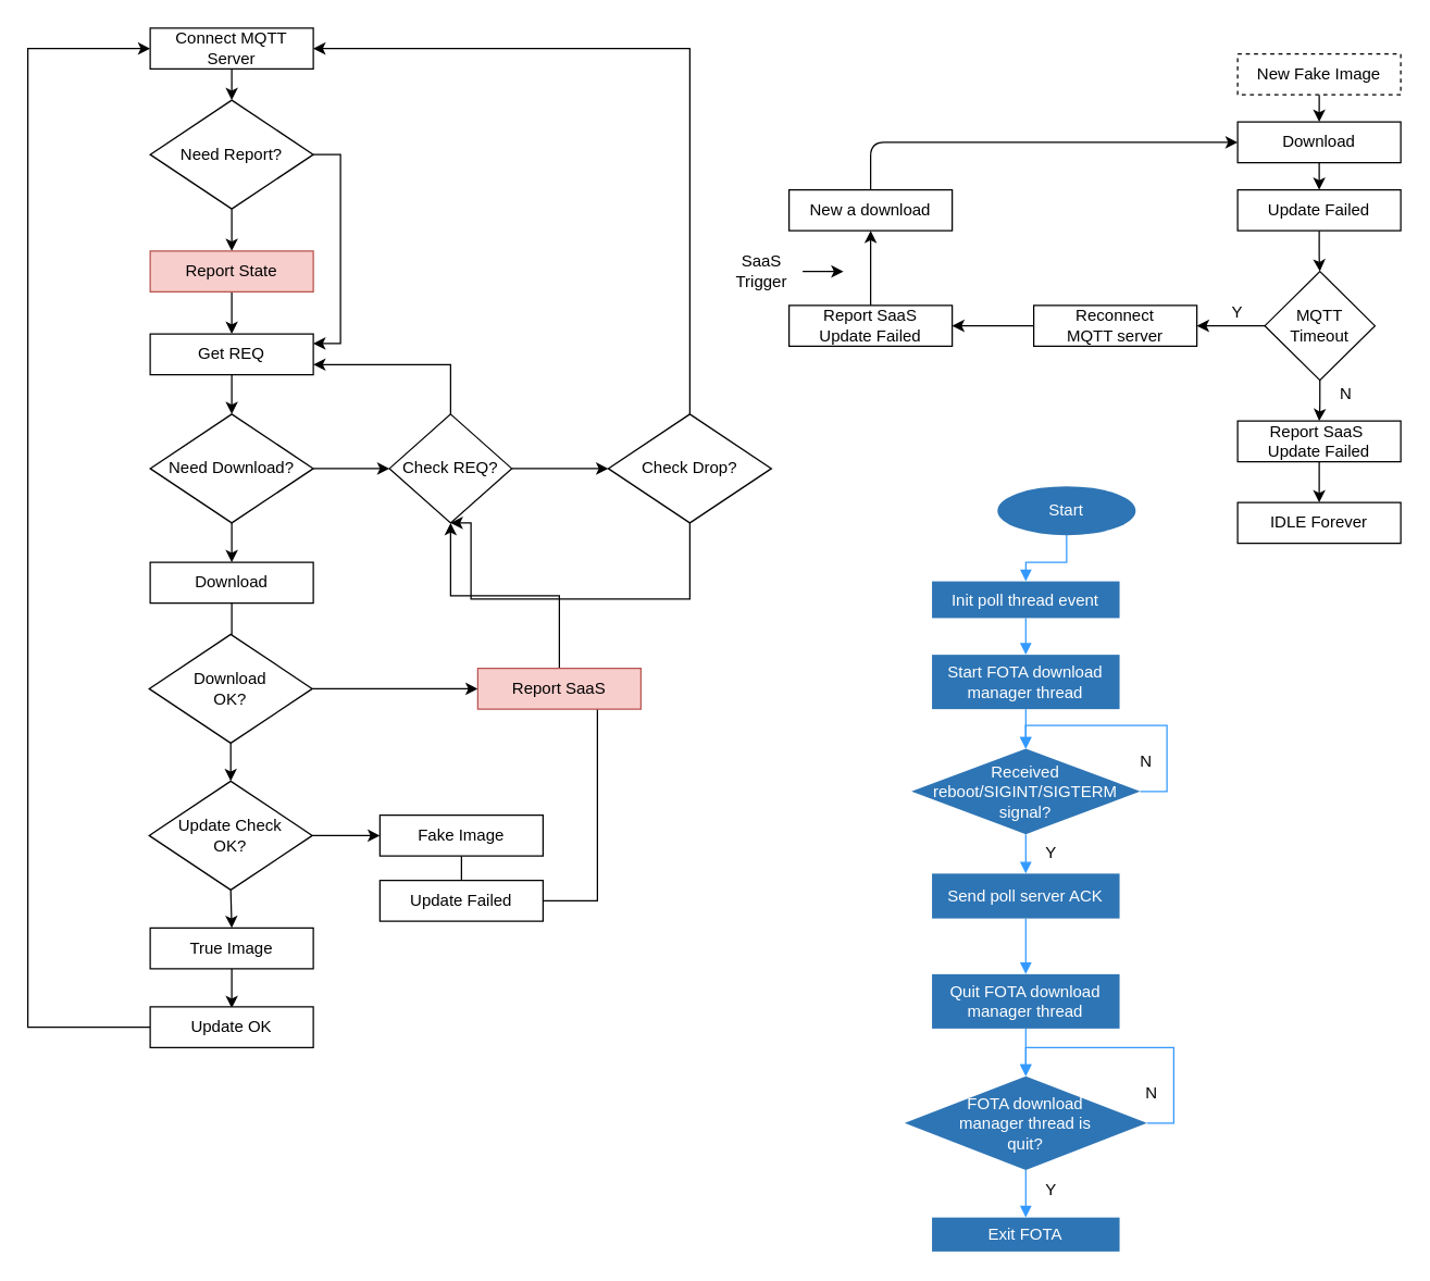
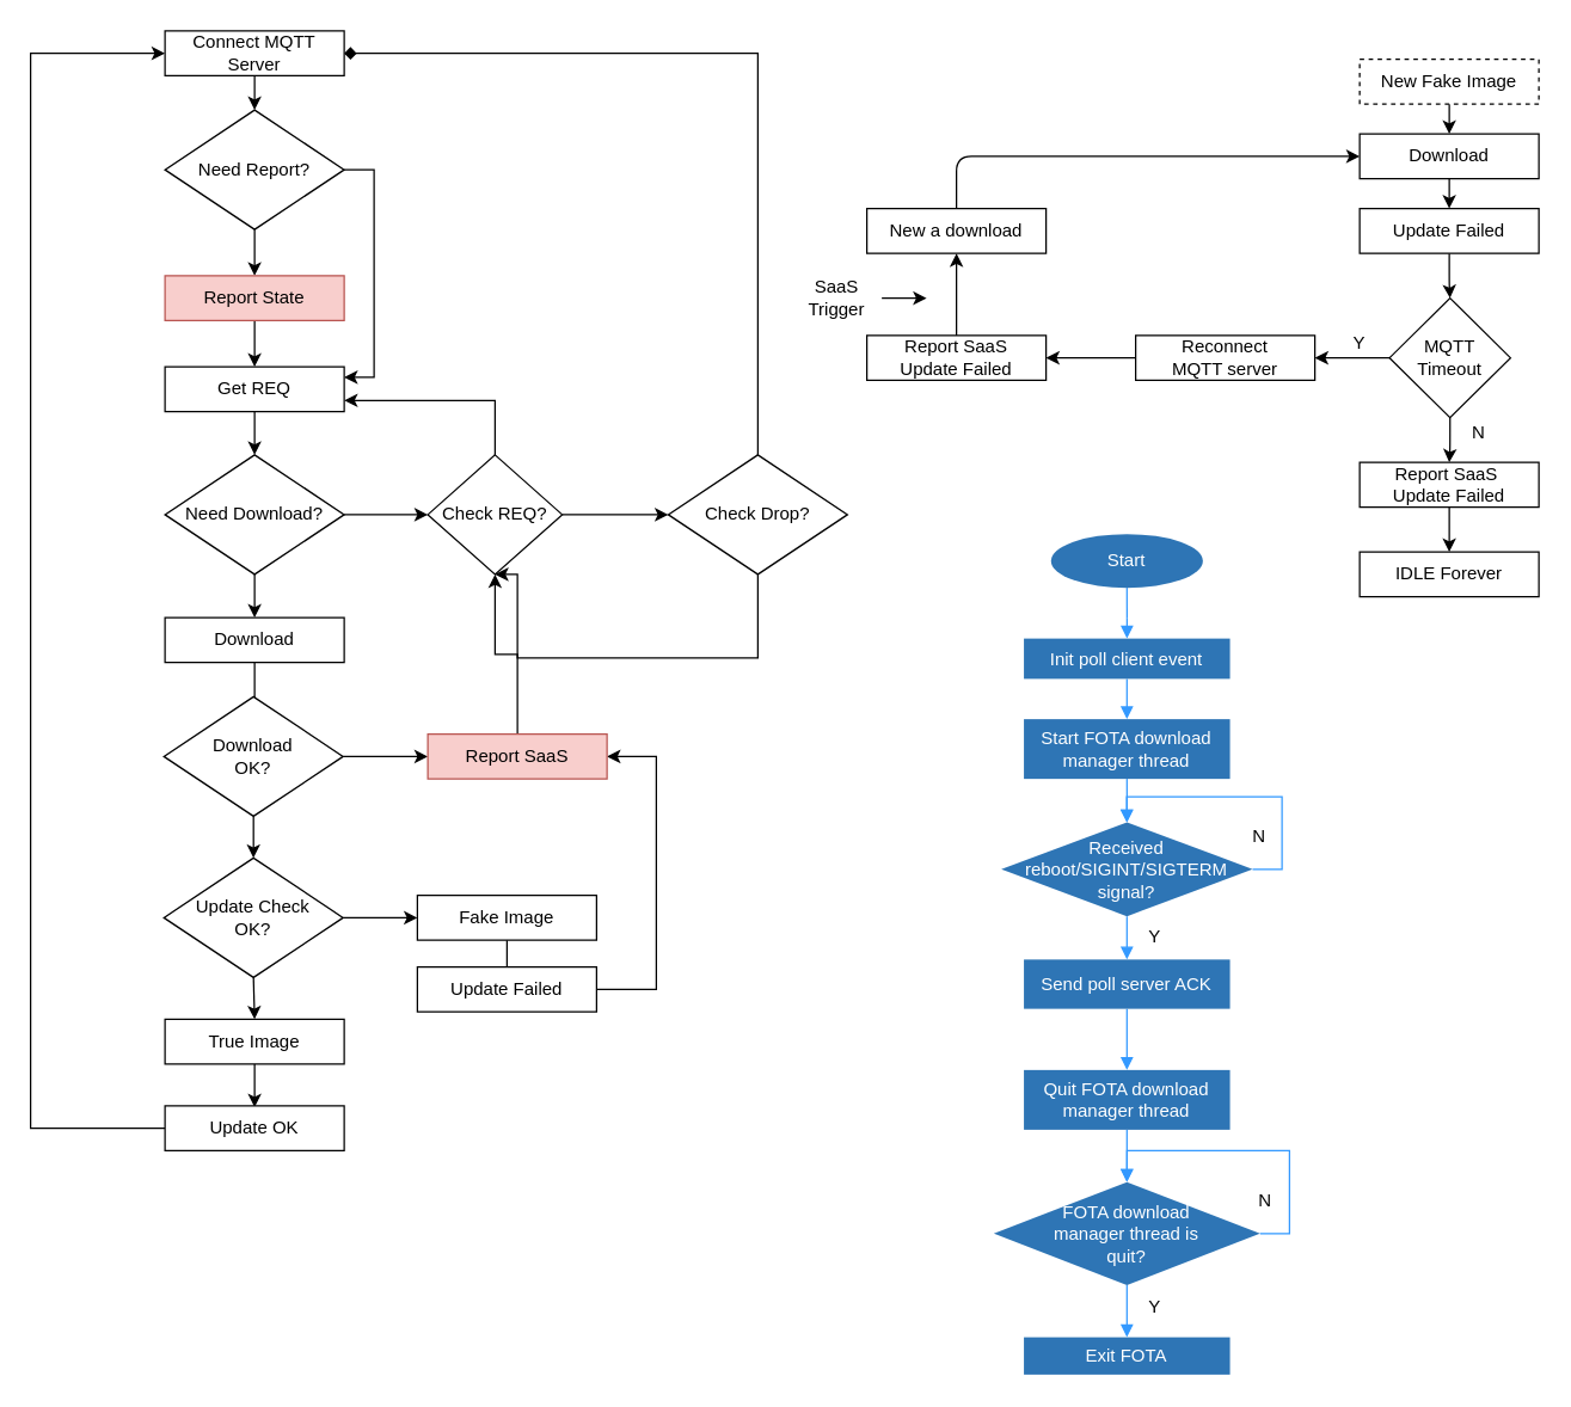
  <mxCell id="0" />
  <mxCell id="1" parent="0" />
  <mxCell id="2" value="" style="edgeStyle=orthogonalEdgeStyle;orthogonalLoop=1;jettySize=auto;html=1;" parent="1" source="3" target="5" edge="1"><mxGeometry relative="1" as="geometry" /></mxCell>
  <mxCell id="3" value="New Fake Image" style="whiteSpace=wrap;html=1;dashed=1;" parent="1" vertex="1"><mxGeometry x="910" y="39" width="120" height="30" as="geometry" /></mxCell>
  <mxCell id="4" value="" style="edgeStyle=orthogonalEdgeStyle;orthogonalLoop=1;jettySize=auto;html=1;" parent="1" source="5" target="7" edge="1"><mxGeometry relative="1" as="geometry" /></mxCell>
  <mxCell id="5" value="Download" style="whiteSpace=wrap;html=1;" parent="1" vertex="1"><mxGeometry x="910" y="89" width="120" height="30" as="geometry" /></mxCell>
  <mxCell id="6" value="" style="edgeStyle=orthogonalEdgeStyle;orthogonalLoop=1;jettySize=auto;html=1;" parent="1" source="7" target="10" edge="1"><mxGeometry relative="1" as="geometry" /></mxCell>
  <mxCell id="7" value="Update Failed" style="whiteSpace=wrap;html=1;" parent="1" vertex="1"><mxGeometry x="910" y="139" width="120" height="30" as="geometry" /></mxCell>
  <mxCell id="8" value="" style="edgeStyle=orthogonalEdgeStyle;orthogonalLoop=1;jettySize=auto;html=1;" parent="1" source="10" target="12" edge="1"><mxGeometry relative="1" as="geometry" /></mxCell>
  <mxCell id="9" value="" style="edgeStyle=orthogonalEdgeStyle;orthogonalLoop=1;jettySize=auto;html=1;" parent="1" source="10" target="16" edge="1"><mxGeometry relative="1" as="geometry" /></mxCell>
  <mxCell id="10" value="MQTT&lt;br&gt;Timeout" style="rhombus;whiteSpace=wrap;html=1;" parent="1" vertex="1"><mxGeometry x="930" y="199" width="81" height="80" as="geometry" /></mxCell>
  <mxCell id="11" value="" style="edgeStyle=orthogonalEdgeStyle;orthogonalLoop=1;jettySize=auto;html=1;" parent="1" source="12" target="14" edge="1"><mxGeometry relative="1" as="geometry" /></mxCell>
  <mxCell id="12" value="Reconnect&lt;br&gt;MQTT server" style="whiteSpace=wrap;html=1;" parent="1" vertex="1"><mxGeometry x="760" y="224" width="120" height="30" as="geometry" /></mxCell>
  <mxCell id="13" style="edgeStyle=orthogonalEdgeStyle;orthogonalLoop=1;jettySize=auto;html=1;exitX=0.5;exitY=0;exitDx=0;exitDy=0;entryX=0.5;entryY=1;entryDx=0;entryDy=0;" parent="1" source="14" target="21" edge="1"><mxGeometry relative="1" as="geometry" /></mxCell>
  <mxCell id="14" value="Report SaaS&lt;br&gt;Update Failed" style="whiteSpace=wrap;html=1;" parent="1" vertex="1"><mxGeometry x="580" y="224" width="120" height="30" as="geometry" /></mxCell>
  <mxCell id="15" value="" style="edgeStyle=orthogonalEdgeStyle;orthogonalLoop=1;jettySize=auto;html=1;" parent="1" source="16" target="19" edge="1"><mxGeometry relative="1" as="geometry" /></mxCell>
  <mxCell id="16" value="Report SaaS&amp;nbsp;&lt;br&gt;Update Failed" style="whiteSpace=wrap;html=1;" parent="1" vertex="1"><mxGeometry x="910" y="309" width="120" height="30" as="geometry" /></mxCell>
  <mxCell id="17" value="Y" style="text;html=1;strokeColor=none;fillColor=none;align=center;verticalAlign=middle;whiteSpace=wrap;" parent="1" vertex="1"><mxGeometry x="890" y="219" width="40" height="20" as="geometry" /></mxCell>
  <mxCell id="18" value="N" style="text;html=1;strokeColor=none;fillColor=none;align=center;verticalAlign=middle;whiteSpace=wrap;" parent="1" vertex="1"><mxGeometry x="970" y="279" width="40" height="20" as="geometry" /></mxCell>
  <mxCell id="19" value="IDLE Forever" style="whiteSpace=wrap;html=1;" parent="1" vertex="1"><mxGeometry x="910" y="369" width="120" height="30" as="geometry" /></mxCell>
  <mxCell id="20" style="edgeStyle=orthogonalEdgeStyle;orthogonalLoop=1;jettySize=auto;html=1;exitX=0.5;exitY=0;exitDx=0;exitDy=0;entryX=0;entryY=0.5;entryDx=0;entryDy=0;" parent="1" source="21" target="5" edge="1"><mxGeometry relative="1" as="geometry" /></mxCell>
  <mxCell id="21" value="New a download" style="whiteSpace=wrap;html=1;" parent="1" vertex="1"><mxGeometry x="580" y="139" width="120" height="30" as="geometry" /></mxCell>
  <mxCell id="22" value="" style="endArrow=classic;html=1;" parent="1" edge="1"><mxGeometry width="50" height="50" relative="1" as="geometry"><mxPoint x="590" y="199" as="sourcePoint" /><mxPoint x="620" y="199" as="targetPoint" /></mxGeometry></mxCell>
  <mxCell id="23" value="SaaS Trigger&lt;br&gt;" style="text;html=1;strokeColor=none;fillColor=none;align=center;verticalAlign=middle;whiteSpace=wrap;" parent="1" vertex="1"><mxGeometry x="540" y="189" width="40" height="20" as="geometry" /></mxCell>
  <mxCell id="24" style="edgeStyle=orthogonalEdgeStyle;rounded=0;orthogonalLoop=1;jettySize=auto;html=1;exitX=0.5;exitY=1;exitDx=0;exitDy=0;entryX=0.5;entryY=0;entryDx=0;entryDy=0;" parent="1" target="27" edge="1"><mxGeometry relative="1" as="geometry"><mxPoint x="170" y="50" as="sourcePoint" /></mxGeometry></mxCell>
  <mxCell id="25" style="edgeStyle=orthogonalEdgeStyle;rounded=0;orthogonalLoop=1;jettySize=auto;html=1;exitX=0.5;exitY=1;exitDx=0;exitDy=0;entryX=0.5;entryY=0;entryDx=0;entryDy=0;" parent="1" source="27" target="29" edge="1"><mxGeometry relative="1" as="geometry" /></mxCell>
  <mxCell id="26" style="edgeStyle=orthogonalEdgeStyle;rounded=0;orthogonalLoop=1;jettySize=auto;html=1;exitX=1;exitY=0.5;exitDx=0;exitDy=0;" parent="1" source="27" edge="1"><mxGeometry relative="1" as="geometry"><mxPoint x="230" y="252" as="targetPoint" /><Array as="points"><mxPoint x="250" y="113" /><mxPoint x="250" y="252" /><mxPoint x="230" y="252" /></Array></mxGeometry></mxCell>
  <mxCell id="27" value="Need Report?" style="rhombus;whiteSpace=wrap;html=1;" parent="1" vertex="1"><mxGeometry x="110" y="73" width="120" height="80" as="geometry" /></mxCell>
  <mxCell id="28" style="edgeStyle=orthogonalEdgeStyle;rounded=0;orthogonalLoop=1;jettySize=auto;html=1;exitX=0.5;exitY=1;exitDx=0;exitDy=0;entryX=0.5;entryY=0;entryDx=0;entryDy=0;" parent="1" source="29" target="31" edge="1"><mxGeometry relative="1" as="geometry" /></mxCell>
  <mxCell id="29" value="Report State" style="whiteSpace=wrap;html=1;fillColor=#f8cecc;strokeColor=#b85450;" parent="1" vertex="1"><mxGeometry x="110" y="184" width="120" height="30" as="geometry" /></mxCell>
  <mxCell id="30" style="edgeStyle=orthogonalEdgeStyle;rounded=0;orthogonalLoop=1;jettySize=auto;html=1;exitX=0.5;exitY=1;exitDx=0;exitDy=0;entryX=0.5;entryY=0;entryDx=0;entryDy=0;" parent="1" source="31" target="35" edge="1"><mxGeometry relative="1" as="geometry" /></mxCell>
  <mxCell id="31" value="Get REQ" style="whiteSpace=wrap;html=1;" parent="1" vertex="1"><mxGeometry x="110" y="245" width="120" height="30" as="geometry" /></mxCell>
  <mxCell id="32" value="Connect MQTT Server" style="whiteSpace=wrap;html=1;" parent="1" vertex="1"><mxGeometry x="110" y="20" width="120" height="30" as="geometry" /></mxCell>
  <mxCell id="33" style="edgeStyle=orthogonalEdgeStyle;rounded=0;orthogonalLoop=1;jettySize=auto;html=1;exitX=0.5;exitY=1;exitDx=0;exitDy=0;entryX=0.5;entryY=0;entryDx=0;entryDy=0;" parent="1" source="35" edge="1"><mxGeometry relative="1" as="geometry"><mxPoint x="170" y="413" as="targetPoint" /></mxGeometry></mxCell>
  <mxCell id="34" style="edgeStyle=orthogonalEdgeStyle;rounded=0;orthogonalLoop=1;jettySize=auto;html=1;exitX=1;exitY=0.5;exitDx=0;exitDy=0;entryX=0;entryY=0.5;entryDx=0;entryDy=0;" parent="1" source="35" target="43" edge="1"><mxGeometry relative="1" as="geometry" /></mxCell>
  <mxCell id="35" value="Need Download?" style="rhombus;whiteSpace=wrap;html=1;" parent="1" vertex="1"><mxGeometry x="110" y="304" width="120" height="80" as="geometry" /></mxCell>
  <mxCell id="36" value="" style="edgeStyle=orthogonalEdgeStyle;orthogonalLoop=1;jettySize=auto;html=1;" parent="1" source="37" edge="1"><mxGeometry relative="1" as="geometry"><mxPoint x="170" y="513" as="targetPoint" /></mxGeometry></mxCell>
  <mxCell id="37" value="Download" style="whiteSpace=wrap;html=1;" parent="1" vertex="1"><mxGeometry x="110" y="413" width="120" height="30" as="geometry" /></mxCell>
  <mxCell id="38" style="edgeStyle=orthogonalEdgeStyle;rounded=0;orthogonalLoop=1;jettySize=auto;html=1;exitX=0.5;exitY=1;exitDx=0;exitDy=0;entryX=0.5;entryY=0;entryDx=0;entryDy=0;" parent="1" source="40" edge="1"><mxGeometry relative="1" as="geometry"><mxPoint x="169.25" y="574" as="targetPoint" /></mxGeometry></mxCell>
  <mxCell id="39" style="edgeStyle=orthogonalEdgeStyle;rounded=0;orthogonalLoop=1;jettySize=auto;html=1;exitX=1;exitY=0.5;exitDx=0;exitDy=0;" parent="1" source="40" target="59" edge="1"><mxGeometry relative="1" as="geometry" /></mxCell>
  <mxCell id="40" value="Download&lt;br&gt;OK?" style="rhombus;whiteSpace=wrap;html=1;" parent="1" vertex="1"><mxGeometry x="109.25" y="466" width="120" height="80" as="geometry" /></mxCell>
  <mxCell id="41" style="edgeStyle=orthogonalEdgeStyle;rounded=0;orthogonalLoop=1;jettySize=auto;html=1;exitX=1;exitY=0.5;exitDx=0;exitDy=0;entryX=0;entryY=0.5;entryDx=0;entryDy=0;" parent="1" source="43" target="46" edge="1"><mxGeometry relative="1" as="geometry" /></mxCell>
  <mxCell id="42" style="edgeStyle=orthogonalEdgeStyle;rounded=0;orthogonalLoop=1;jettySize=auto;html=1;exitX=0.5;exitY=0;exitDx=0;exitDy=0;entryX=1;entryY=0.75;entryDx=0;entryDy=0;" parent="1" source="43" target="31" edge="1"><mxGeometry relative="1" as="geometry" /></mxCell>
  <mxCell id="43" value="Check REQ?" style="rhombus;whiteSpace=wrap;html=1;" parent="1" vertex="1"><mxGeometry x="286" y="304" width="90" height="80" as="geometry" /></mxCell>
- <mxCell id="44" style="edgeStyle=orthogonalEdgeStyle;rounded=0;orthogonalLoop=1;jettySize=auto;html=1;exitX=0.5;exitY=0;exitDx=0;exitDy=0;entryX=1;entryY=0.5;entryDx=0;entryDy=0;" parent="1" source="46" target="32" edge="1"><mxGeometry relative="1" as="geometry" /></mxCell>
+ <mxCell id="44" style="edgeStyle=orthogonalEdgeStyle;rounded=0;orthogonalLoop=1;jettySize=auto;html=1;exitX=0.5;exitY=0;exitDx=0;exitDy=0;entryX=1;entryY=0.5;entryDx=0;entryDy=0;endArrow=diamond;" parent="1" source="46" target="32" edge="1"><mxGeometry relative="1" as="geometry" /></mxCell>
  <mxCell id="45" style="edgeStyle=orthogonalEdgeStyle;rounded=0;orthogonalLoop=1;jettySize=auto;html=1;exitX=0.5;exitY=1;exitDx=0;exitDy=0;entryX=0.5;entryY=1;entryDx=0;entryDy=0;" parent="1" source="46" target="43" edge="1"><mxGeometry relative="1" as="geometry"><Array as="points"><mxPoint x="507" y="440" /><mxPoint x="346" y="440" /></Array></mxGeometry></mxCell>
  <mxCell id="46" value="Check Drop?" style="rhombus;whiteSpace=wrap;html=1;" parent="1" vertex="1"><mxGeometry x="447" y="304" width="120" height="80" as="geometry" /></mxCell>
  <mxCell id="47" value="" style="edgeStyle=orthogonalEdgeStyle;orthogonalLoop=1;jettySize=auto;html=1;" parent="1" source="48" edge="1"><mxGeometry relative="1" as="geometry"><mxPoint x="170" y="741" as="targetPoint" /></mxGeometry></mxCell>
  <mxCell id="48" value="True Image" style="whiteSpace=wrap;html=1;" parent="1" vertex="1"><mxGeometry x="110" y="682" width="120" height="30" as="geometry" /></mxCell>
  <mxCell id="49" style="edgeStyle=orthogonalEdgeStyle;rounded=0;orthogonalLoop=1;jettySize=auto;html=1;exitX=0;exitY=0.5;exitDx=0;exitDy=0;entryX=0;entryY=0.5;entryDx=0;entryDy=0;" parent="1" source="50" target="32" edge="1"><mxGeometry relative="1" as="geometry"><Array as="points"><mxPoint x="20" y="755" /><mxPoint x="20" y="35" /></Array></mxGeometry></mxCell>
  <mxCell id="50" value="Update OK" style="whiteSpace=wrap;html=1;" parent="1" vertex="1"><mxGeometry x="110" y="740" width="120" height="30" as="geometry" /></mxCell>
  <mxCell id="51" value="" style="edgeStyle=orthogonalEdgeStyle;orthogonalLoop=1;jettySize=auto;html=1;" parent="1" source="52" edge="1"><mxGeometry relative="1" as="geometry"><mxPoint x="339" y="648" as="targetPoint" /></mxGeometry></mxCell>
  <mxCell id="52" value="Fake Image" style="whiteSpace=wrap;html=1;" parent="1" vertex="1"><mxGeometry x="279" y="599" width="120" height="30" as="geometry" /></mxCell>
  <mxCell id="53" style="edgeStyle=orthogonalEdgeStyle;rounded=0;orthogonalLoop=1;jettySize=auto;html=1;exitX=1;exitY=0.5;exitDx=0;exitDy=0;entryX=1;entryY=0.5;entryDx=0;entryDy=0;" parent="1" source="54" target="59" edge="1"><mxGeometry relative="1" as="geometry"><Array as="points"><mxPoint x="439" y="662" /><mxPoint x="439" y="506" /></Array></mxGeometry></mxCell>
  <mxCell id="54" value="Update Failed" style="whiteSpace=wrap;html=1;" parent="1" vertex="1"><mxGeometry x="279" y="647" width="120" height="30" as="geometry" /></mxCell>
  <mxCell id="55" style="edgeStyle=orthogonalEdgeStyle;rounded=0;orthogonalLoop=1;jettySize=auto;html=1;exitX=1;exitY=0.5;exitDx=0;exitDy=0;entryX=0;entryY=0.5;entryDx=0;entryDy=0;" parent="1" source="57" target="52" edge="1"><mxGeometry relative="1" as="geometry" /></mxCell>
  <mxCell id="56" style="edgeStyle=orthogonalEdgeStyle;rounded=0;orthogonalLoop=1;jettySize=auto;html=1;exitX=0.5;exitY=1;exitDx=0;exitDy=0;entryX=0.5;entryY=0;entryDx=0;entryDy=0;" parent="1" source="57" target="48" edge="1"><mxGeometry relative="1" as="geometry" /></mxCell>
  <mxCell id="57" value="Update Check&lt;br&gt;OK?" style="rhombus;whiteSpace=wrap;html=1;" parent="1" vertex="1"><mxGeometry x="109.25" y="574" width="120" height="80" as="geometry" /></mxCell>
  <mxCell id="58" style="edgeStyle=orthogonalEdgeStyle;rounded=0;orthogonalLoop=1;jettySize=auto;html=1;exitX=0.5;exitY=0;exitDx=0;exitDy=0;entryX=0.5;entryY=1;entryDx=0;entryDy=0;" parent="1" source="59" target="43" edge="1"><mxGeometry relative="1" as="geometry" /></mxCell>
- <mxCell id="59" value="Report SaaS" style="whiteSpace=wrap;html=1;fillColor=#f8cecc;strokeColor=#b85450;" parent="1" vertex="1"><mxGeometry x="351" y="491" width="120" height="30" as="geometry" /></mxCell>
+ <mxCell id="59" value="Report SaaS" style="whiteSpace=wrap;html=1;fillColor=#f8cecc;strokeColor=#b85450;" parent="1" vertex="1"><mxGeometry x="286" y="491" width="120" height="30" as="geometry" /></mxCell>
  <mxCell id="60" style="edgeStyle=orthogonalEdgeStyle;rounded=0;orthogonalLoop=1;jettySize=auto;html=1;exitX=0.5;exitY=1;exitDx=0;exitDy=0;strokeColor=#3399FF;endArrow=block;endFill=1;" parent="1" source="61" target="63" edge="1"><mxGeometry relative="1" as="geometry" /></mxCell>
- <mxCell id="61" value="Start" style="ellipse;whiteSpace=wrap;fillColor=#2E75B5;fontColor=#FFFFFF;html=1;strokeColor=none;" parent="1" vertex="1"><mxGeometry x="733.3" y="357" width="101.7" height="36" as="geometry" /></mxCell>
+ <mxCell id="61" value="Start" style="ellipse;whiteSpace=wrap;fillColor=#2E75B5;fontColor=#FFFFFF;html=1;strokeColor=none;" parent="1" vertex="1"><mxGeometry x="703.3" y="357" width="101.7" height="36" as="geometry" /></mxCell>
  <mxCell id="62" style="edgeStyle=orthogonalEdgeStyle;rounded=0;orthogonalLoop=1;jettySize=auto;html=1;exitX=0.5;exitY=1;exitDx=0;exitDy=0;entryX=0.5;entryY=0;entryDx=0;entryDy=0;strokeColor=#3399FF;endArrow=block;endFill=1;" parent="1" source="63" target="65" edge="1"><mxGeometry relative="1" as="geometry" /></mxCell>
- <mxCell id="63" value="Init poll thread event" style="rounded=0;whiteSpace=wrap;fillColor=#2E75B5;fontColor=#FFFFFF;html=1;strokeColor=none;" parent="1" vertex="1"><mxGeometry x="685.15" y="427" width="138" height="27" as="geometry" /></mxCell>
+ <mxCell id="63" value="Init poll client event" style="rounded=0;whiteSpace=wrap;fillColor=#2E75B5;fontColor=#FFFFFF;html=1;strokeColor=none;" parent="1" vertex="1"><mxGeometry x="685.15" y="427" width="138" height="27" as="geometry" /></mxCell>
  <mxCell id="64" style="edgeStyle=orthogonalEdgeStyle;rounded=0;orthogonalLoop=1;jettySize=auto;html=1;exitX=0.5;exitY=1;exitDx=0;exitDy=0;strokeColor=#3399FF;endArrow=block;endFill=1;" parent="1" source="65" target="67" edge="1"><mxGeometry relative="1" as="geometry" /></mxCell>
  <mxCell id="65" value="Start FOTA download manager thread" style="rounded=0;whiteSpace=wrap;fillColor=#2E75B5;fontColor=#FFFFFF;html=1;strokeColor=none;" parent="1" vertex="1"><mxGeometry x="685.15" y="481" width="138" height="40" as="geometry" /></mxCell>
  <mxCell id="66" style="edgeStyle=orthogonalEdgeStyle;rounded=0;orthogonalLoop=1;jettySize=auto;html=1;exitX=0.5;exitY=1;exitDx=0;exitDy=0;entryX=0.5;entryY=0;entryDx=0;entryDy=0;strokeColor=#3399FF;endArrow=block;endFill=1;" parent="1" source="67" target="69" edge="1"><mxGeometry relative="1" as="geometry" /></mxCell>
  <mxCell id="67" value="Received&lt;br&gt;reboot/SIGINT/SIGTERM signal?" style="rhombus;whiteSpace=wrap;fillColor=#2E75B5;fontColor=#FFFFFF;html=1;strokeColor=none;" parent="1" vertex="1"><mxGeometry x="670" y="550" width="168.3" height="63" as="geometry" /></mxCell>
  <mxCell id="68" style="edgeStyle=orthogonalEdgeStyle;rounded=0;orthogonalLoop=1;jettySize=auto;html=1;exitX=0.5;exitY=1;exitDx=0;exitDy=0;entryX=0.5;entryY=0;entryDx=0;entryDy=0;endArrow=block;endFill=1;strokeColor=#3399FF;" parent="1" source="69" target="73" edge="1"><mxGeometry relative="1" as="geometry" /></mxCell>
  <mxCell id="69" value="Send poll server ACK" style="rounded=0;whiteSpace=wrap;fillColor=#2E75B5;fontColor=#FFFFFF;html=1;strokeColor=none;" parent="1" vertex="1"><mxGeometry x="685.15" y="642" width="138" height="33" as="geometry" /></mxCell>
  <mxCell id="70" style="edgeStyle=orthogonalEdgeStyle;rounded=0;orthogonalLoop=1;jettySize=auto;html=1;exitX=0.5;exitY=1;exitDx=0;exitDy=0;entryX=0.5;entryY=0;entryDx=0;entryDy=0;endArrow=block;endFill=1;strokeColor=#3399FF;" parent="1" source="71" target="74" edge="1"><mxGeometry relative="1" as="geometry" /></mxCell>
  <mxCell id="71" value="FOTA download&lt;br&gt;manager thread is&lt;br&gt;quit?" style="rhombus;whiteSpace=wrap;fillColor=#2E75B5;fontColor=#FFFFFF;html=1;strokeColor=none;" parent="1" vertex="1"><mxGeometry x="665" y="791" width="178.3" height="69" as="geometry" /></mxCell>
  <mxCell id="72" style="edgeStyle=orthogonalEdgeStyle;rounded=0;orthogonalLoop=1;jettySize=auto;html=1;exitX=0.5;exitY=1;exitDx=0;exitDy=0;entryX=0.5;entryY=0;entryDx=0;entryDy=0;strokeColor=#3399FF;endArrow=block;endFill=1;" parent="1" source="73" target="71" edge="1"><mxGeometry relative="1" as="geometry" /></mxCell>
  <mxCell id="73" value="Quit FOTA download manager thread" style="rounded=0;whiteSpace=wrap;fillColor=#2E75B5;fontColor=#FFFFFF;html=1;strokeColor=none;" parent="1" vertex="1"><mxGeometry x="685.15" y="716" width="138" height="40" as="geometry" /></mxCell>
  <mxCell id="74" value="Exit FOTA" style="rounded=0;whiteSpace=wrap;fillColor=#2E75B5;fontColor=#FFFFFF;html=1;strokeColor=none;" parent="1" vertex="1"><mxGeometry x="685.15" y="895" width="138" height="25" as="geometry" /></mxCell>
  <mxCell id="75" value="Y" style="text;html=1;strokeColor=none;fillColor=none;align=center;verticalAlign=middle;whiteSpace=wrap;rounded=0;fontColor=#030303;" parent="1" vertex="1"><mxGeometry x="753" y="617" width="40" height="20" as="geometry" /></mxCell>
  <mxCell id="76" value="Y" style="text;html=1;strokeColor=none;fillColor=none;align=center;verticalAlign=middle;whiteSpace=wrap;rounded=0;fontColor=#030303;" parent="1" vertex="1"><mxGeometry x="753" y="865" width="40" height="20" as="geometry" /></mxCell>
  <mxCell id="77" style="edgeStyle=orthogonalEdgeStyle;rounded=0;orthogonalLoop=1;jettySize=auto;html=1;exitX=1;exitY=0.5;exitDx=0;exitDy=0;endArrow=block;endFill=1;strokeColor=#3399FF;fontColor=#030303;" parent="1" source="67" target="67" edge="1"><mxGeometry relative="1" as="geometry"><Array as="points"><mxPoint x="858" y="582" /><mxPoint x="858" y="533" /><mxPoint x="754" y="533" /></Array></mxGeometry></mxCell>
  <mxCell id="78" value="N" style="text;html=1;strokeColor=none;fillColor=none;align=center;verticalAlign=middle;whiteSpace=wrap;rounded=0;fontColor=#030303;" parent="1" vertex="1"><mxGeometry x="823.15" y="550" width="40" height="20" as="geometry" /></mxCell>
  <mxCell id="79" style="edgeStyle=orthogonalEdgeStyle;rounded=0;orthogonalLoop=1;jettySize=auto;html=1;exitX=1;exitY=0.5;exitDx=0;exitDy=0;entryX=0.5;entryY=0;entryDx=0;entryDy=0;endArrow=block;endFill=1;strokeColor=#3399FF;fontColor=#030303;" parent="1" source="71" target="71" edge="1"><mxGeometry relative="1" as="geometry"><Array as="points"><mxPoint x="863" y="826" /><mxPoint x="863" y="770" /><mxPoint x="754" y="770" /></Array></mxGeometry></mxCell>
  <mxCell id="80" value="N" style="text;html=1;strokeColor=none;fillColor=none;align=center;verticalAlign=middle;whiteSpace=wrap;rounded=0;fontColor=#030303;" parent="1" vertex="1"><mxGeometry x="827" y="794" width="40" height="20" as="geometry" /></mxCell>
